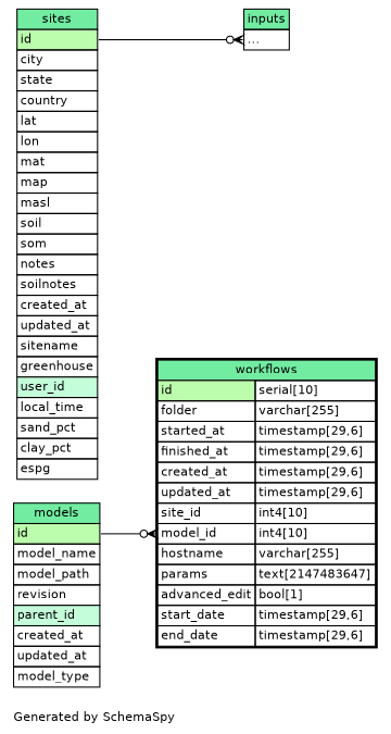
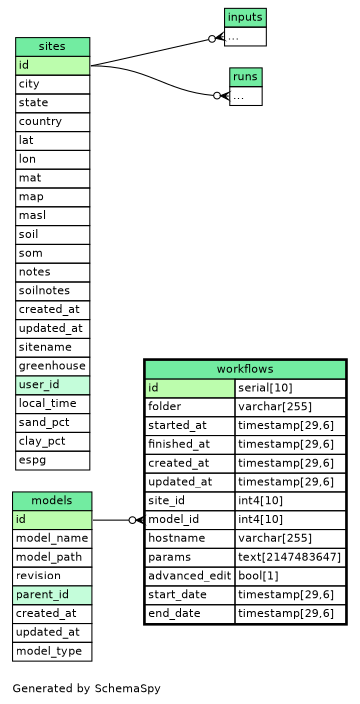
  digraph {
    bgcolor="#ffffff"
    fontname=Helvetica
    fontsize=11
    label="\nGenerated by SchemaSpy"
    labeljust=l
    nodesep=0.18
    rankdir=RL
    ranksep=0.46
    node [fontname=Helvetica fontsize=11 shape=plaintext]
    edge [arrowhead=none arrowsize=0.8 arrowtail=crowodot dir=back headport="id:e" tailport="elipses:w"]
    n1 [label=<     <TABLE BORDER="2" CELLBORDER="1" CELLSPACING="0" BGCOLOR="#FFFFFF">       <TR><TD COLSPAN="4" BGCOLOR="#72ECA1" ALIGN="CENTER">workflows</TD></TR>       <TR><TD PORT="id" COLSPAN="3" BGCOLOR="#bcfdad !important" ALIGN="LEFT">id</TD><TD PORT="id.type" ALIGN="LEFT">serial[10]</TD></TR>       <TR><TD PORT="folder" COLSPAN="3" ALIGN="LEFT">folder</TD><TD PORT="folder.type" ALIGN="LEFT">varchar[255]</TD></TR>       <TR><TD PORT="started_at" COLSPAN="3" ALIGN="LEFT">started_at</TD><TD PORT="started_at.type" ALIGN="LEFT">timestamp[29,6]</TD></TR>       <TR><TD PORT="finished_at" COLSPAN="3" ALIGN="LEFT">finished_at</TD><TD PORT="finished_at.type" ALIGN="LEFT">timestamp[29,6]</TD></TR>       <TR><TD PORT="created_at" COLSPAN="3" ALIGN="LEFT">created_at</TD><TD PORT="created_at.type" ALIGN="LEFT">timestamp[29,6]</TD></TR>       <TR><TD PORT="updated_at" COLSPAN="3" ALIGN="LEFT">updated_at</TD><TD PORT="updated_at.type" ALIGN="LEFT">timestamp[29,6]</TD></TR>       <TR><TD PORT="site_id" COLSPAN="3" ALIGN="LEFT">site_id</TD><TD PORT="site_id.type" ALIGN="LEFT">int4[10]</TD></TR>       <TR><TD PORT="model_id" COLSPAN="3" ALIGN="LEFT">model_id</TD><TD PORT="model_id.type" ALIGN="LEFT">int4[10]</TD></TR>       <TR><TD PORT="hostname" COLSPAN="3" ALIGN="LEFT">hostname</TD><TD PORT="hostname.type" ALIGN="LEFT">varchar[255]</TD></TR>       <TR><TD PORT="params" COLSPAN="3" ALIGN="LEFT">params</TD><TD PORT="params.type" ALIGN="LEFT">text[2147483647]</TD></TR>       <TR><TD PORT="advanced_edit" COLSPAN="3" ALIGN="LEFT">advanced_edit</TD><TD PORT="advanced_edit.type" ALIGN="LEFT">bool[1]</TD></TR>       <TR><TD PORT="start_date" COLSPAN="3" ALIGN="LEFT">start_date</TD><TD PORT="start_date.type" ALIGN="LEFT">timestamp[29,6]</TD></TR>       <TR><TD PORT="end_date" COLSPAN="3" ALIGN="LEFT">end_date</TD><TD PORT="end_date.type" ALIGN="LEFT">timestamp[29,6]</TD></TR>     </TABLE>>]
    n2 [label=<     <TABLE BORDER="0" CELLBORDER="1" CELLSPACING="0" BGCOLOR="#FFFFFF">       <TR><TD COLSPAN="4" BGCOLOR="#72ECA1" ALIGN="CENTER">models</TD></TR>       <TR><TD PORT="id" COLSPAN="4" BGCOLOR="#bcfdad !important" ALIGN="LEFT">id</TD></TR>       <TR><TD PORT="model_name" COLSPAN="4" ALIGN="LEFT">model_name</TD></TR>       <TR><TD PORT="model_path" COLSPAN="4" ALIGN="LEFT">model_path</TD></TR>       <TR><TD PORT="revision" COLSPAN="4" ALIGN="LEFT">revision</TD></TR>       <TR><TD PORT="parent_id" COLSPAN="4" BGCOLOR="#c4fdda !important" ALIGN="LEFT">parent_id</TD></TR>       <TR><TD PORT="created_at" COLSPAN="4" ALIGN="LEFT">created_at</TD></TR>       <TR><TD PORT="updated_at" COLSPAN="4" ALIGN="LEFT">updated_at</TD></TR>       <TR><TD PORT="model_type" COLSPAN="4" ALIGN="LEFT">model_type</TD></TR>     </TABLE>>]
    n3 [label=<     <TABLE BORDER="0" CELLBORDER="1" CELLSPACING="0" BGCOLOR="#FFFFFF">       <TR><TD COLSPAN="4" BGCOLOR="#72ECA1" ALIGN="CENTER">sites</TD></TR>       <TR><TD PORT="id" COLSPAN="4" BGCOLOR="#bcfdad !important" ALIGN="LEFT">id</TD></TR>       <TR><TD PORT="city" COLSPAN="4" ALIGN="LEFT">city</TD></TR>       <TR><TD PORT="state" COLSPAN="4" ALIGN="LEFT">state</TD></TR>       <TR><TD PORT="country" COLSPAN="4" ALIGN="LEFT">country</TD></TR>       <TR><TD PORT="lat" COLSPAN="4" ALIGN="LEFT">lat</TD></TR>       <TR><TD PORT="lon" COLSPAN="4" ALIGN="LEFT">lon</TD></TR>       <TR><TD PORT="mat" COLSPAN="4" ALIGN="LEFT">mat</TD></TR>       <TR><TD PORT="map" COLSPAN="4" ALIGN="LEFT">map</TD></TR>       <TR><TD PORT="masl" COLSPAN="4" ALIGN="LEFT">masl</TD></TR>       <TR><TD PORT="soil" COLSPAN="4" ALIGN="LEFT">soil</TD></TR>       <TR><TD PORT="som" COLSPAN="4" ALIGN="LEFT">som</TD></TR>       <TR><TD PORT="notes" COLSPAN="4" ALIGN="LEFT">notes</TD></TR>       <TR><TD PORT="soilnotes" COLSPAN="4" ALIGN="LEFT">soilnotes</TD></TR>       <TR><TD PORT="created_at" COLSPAN="4" ALIGN="LEFT">created_at</TD></TR>       <TR><TD PORT="updated_at" COLSPAN="4" ALIGN="LEFT">updated_at</TD></TR>       <TR><TD PORT="sitename" COLSPAN="4" ALIGN="LEFT">sitename</TD></TR>       <TR><TD PORT="greenhouse" COLSPAN="4" ALIGN="LEFT">greenhouse</TD></TR>       <TR><TD PORT="user_id" COLSPAN="4" BGCOLOR="#c4fdda !important" ALIGN="LEFT">user_id</TD></TR>       <TR><TD PORT="local_time" COLSPAN="4" ALIGN="LEFT">local_time</TD></TR>       <TR><TD PORT="sand_pct" COLSPAN="4" ALIGN="LEFT">sand_pct</TD></TR>       <TR><TD PORT="clay_pct" COLSPAN="4" ALIGN="LEFT">clay_pct</TD></TR>       <TR><TD PORT="espg" COLSPAN="4" ALIGN="LEFT">espg</TD></TR>     </TABLE>>]
    n4 [label=<     <TABLE BORDER="0" CELLBORDER="1" CELLSPACING="0" BGCOLOR="#FFFFFF">       <TR><TD COLSPAN="4" BGCOLOR="#72ECA1" ALIGN="CENTER">inputs</TD></TR>       <TR><TD PORT="elipses" COLSPAN="4" ALIGN="LEFT">...</TD></TR>     </TABLE>>]
+   n5 [label=<     <TABLE BORDER="0" CELLBORDER="1" CELLSPACING="0" BGCOLOR="#FFFFFF">       <TR><TD COLSPAN="4" BGCOLOR="#72ECA1" ALIGN="CENTER">runs</TD></TR>       <TR><TD PORT="elipses" COLSPAN="4" ALIGN="LEFT">...</TD></TR>     </TABLE>>]
    n1 -> n2 [tailport="model_id:w"]
    n4 -> n3
+   n5 -> n3
  }
